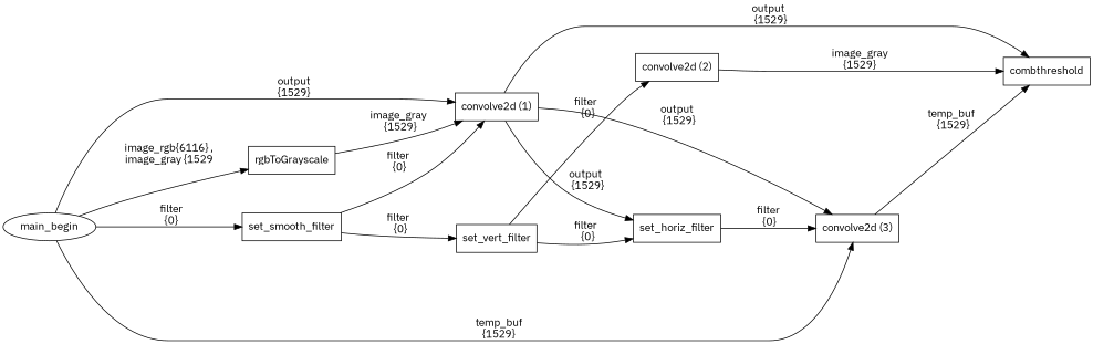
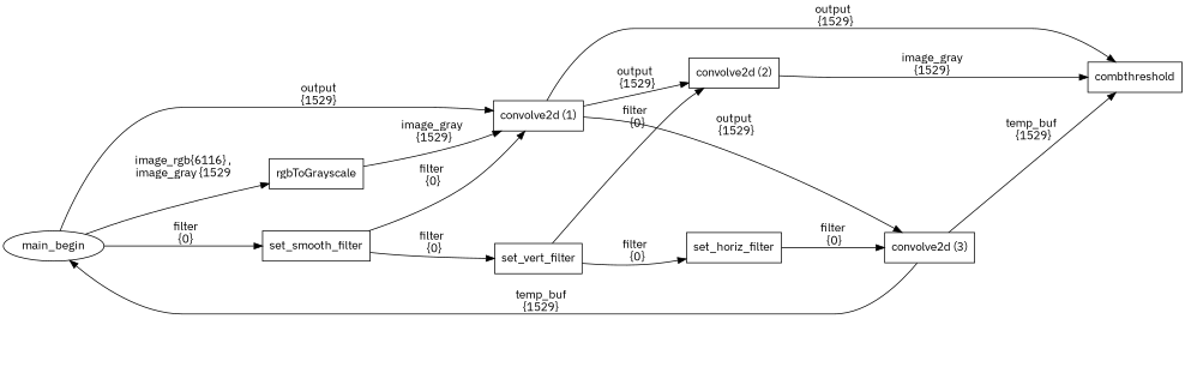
  digraph {
    fontname="IBM Plex Sans"
    rankdir=LR
    node [fontname="IBM Plex Sans" shape=rectangle]
    edge [fontname="IBM Plex Sans" minlen=2]
    n1 [label="main_begin\n" shape=ellipse]
    n2 [label="set_smooth_filter\n"]
    n3 [label="rgbToGrayscale\n"]
    n4 [label="convolve2d (1)\n"]
    n5 [label="convolve2d (3)\n"]
    n6 [label="set_vert_filter\n"]
    n7 [label="convolve2d (2)\n"]
    n8 [label="combthreshold\n"]
    n9 [label="set_horiz_filter\n"]
    n1 -> n2 [label="  filter\n  {0}"]
    n1 -> n3 [label="image_rgb{6116} ,\nimage_gray {1529\n  "]
    n1 -> n4 [label="  output\n  {1529}"]
-   n1 -> n5 [label="  temp_buf\n  {1529}"]
+   n5 -> n1 [label="  temp_buf\n  {1529}"]
    n2 -> n4 [label="filter\n {0}"]
    n2 -> n6 [label="filter\n  {0}"]
    n3 -> n4 [label="image_gray\n  {1529}"]
    n4 -> n5 [label="output\n  {1529}"]
-   n4 -> n9 [label="output\n  {1529}"]
+   n4 -> n7 [label="output\n  {1529}"]
    n4 -> n8 [label="output\n  {1529}"]
    n5 -> n8 [label="temp_buf\n  {1529}"]
    n6 -> n7 [label="filter\n  {0}"]
    n6 -> n9 [label="filter\n  {0}"]
    n7 -> n8 [label="  image_gray\n  {1529}"]
    n9 -> n5 [label="filter\n {0}"]
  }
